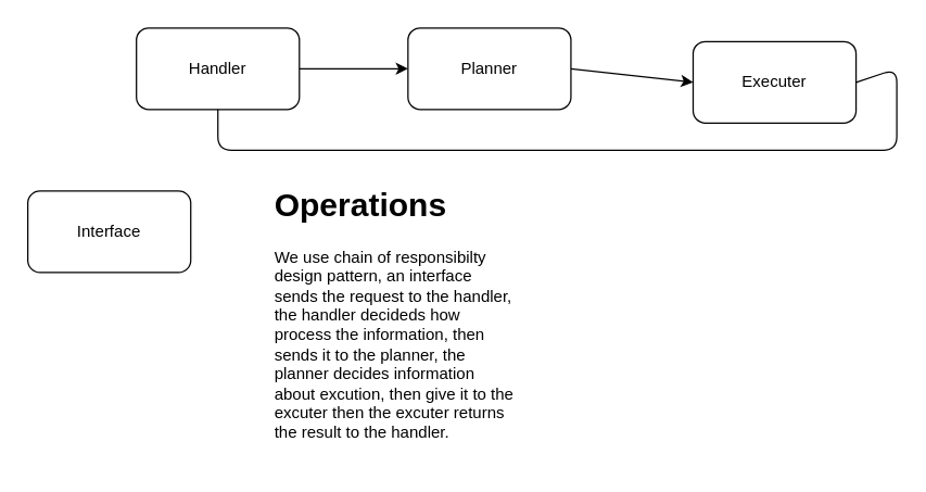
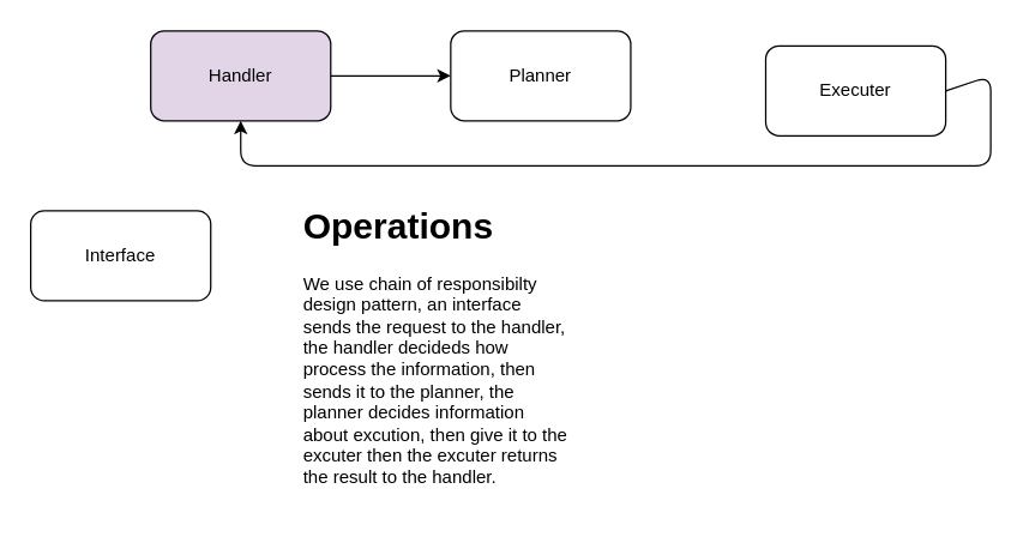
  <mxCell id="0" />
  <mxCell id="1" parent="0" />
- <mxCell id="2" value="Handler" style="rounded=1;whiteSpace=wrap;html=1;" vertex="1" parent="1"><mxGeometry x="100" y="20" width="120" height="60" as="geometry" /></mxCell>
+ <mxCell id="2" value="Handler" style="rounded=1;whiteSpace=wrap;html=1;fillColor=#e1d5e7;" vertex="1" parent="1"><mxGeometry x="100" y="20" width="120" height="60" as="geometry" /></mxCell>
  <mxCell id="3" value="" style="endArrow=classic;html=1;exitX=1;exitY=0.5;exitDx=0;exitDy=0;entryX=0;entryY=0.5;entryDx=0;entryDy=0;" edge="1" parent="1" source="2" target="4"><mxGeometry width="50" height="50" relative="1" as="geometry"><mxPoint x="260" y="60" as="sourcePoint" /><mxPoint x="310" y="10" as="targetPoint" /></mxGeometry></mxCell>
  <mxCell id="4" value="Planner" style="rounded=1;whiteSpace=wrap;html=1;" vertex="1" parent="1"><mxGeometry x="300" y="20" width="120" height="60" as="geometry" /></mxCell>
  <mxCell id="5" value="Executer" style="rounded=1;whiteSpace=wrap;html=1;" vertex="1" parent="1"><mxGeometry x="510" y="30" width="120" height="60" as="geometry" /></mxCell>
- <mxCell id="6" value="" style="endArrow=classic;html=1;exitX=1;exitY=0.5;exitDx=0;exitDy=0;entryX=0;entryY=0.5;entryDx=0;entryDy=0;" edge="1" parent="1" source="4" target="5"><mxGeometry width="50" height="50" relative="1" as="geometry"><mxPoint x="400" y="170" as="sourcePoint" /><mxPoint x="450" y="120" as="targetPoint" /></mxGeometry></mxCell>
- <mxCell id="7" value="" style="endArrow=none;html=1;exitX=1;exitY=0.5;exitDx=0;exitDy=0;entryX=0.5;entryY=1;entryDx=0;entryDy=0;" edge="1" parent="1" source="5" target="2"><mxGeometry width="50" height="50" relative="1" as="geometry"><mxPoint x="550" y="190" as="sourcePoint" /><mxPoint x="600" y="140" as="targetPoint" /><Array as="points"><mxPoint x="660" y="50" /><mxPoint x="660" y="110" /><mxPoint x="160" y="110" /></Array></mxGeometry></mxCell>
+ <mxCell id="7" value="" style="endArrow=classic;html=1;exitX=1;exitY=0.5;exitDx=0;exitDy=0;entryX=0.5;entryY=1;entryDx=0;entryDy=0;" edge="1" parent="1" source="5" target="2"><mxGeometry width="50" height="50" relative="1" as="geometry"><mxPoint x="550" y="190" as="sourcePoint" /><mxPoint x="600" y="140" as="targetPoint" /><Array as="points"><mxPoint x="660" y="50" /><mxPoint x="660" y="110" /><mxPoint x="160" y="110" /></Array></mxGeometry></mxCell>
  <mxCell id="8" value="Interface" style="rounded=1;whiteSpace=wrap;html=1;" vertex="1" parent="1"><mxGeometry x="20" y="140" width="120" height="60" as="geometry" /></mxCell>
  <mxCell id="9" value="&lt;h1 style=&quot;margin-top: 0px;&quot;&gt;Operations&lt;/h1&gt;&lt;div&gt;We use chain of responsibilty design pattern, an interface sends the request to the handler, the handler decideds how process the information, then sends it to the planner, the planner decides information about excution, then give it to the excuter then the excuter returns the result to the handler.&lt;/div&gt;" style="text;html=1;whiteSpace=wrap;overflow=hidden;rounded=0;" vertex="1" parent="1"><mxGeometry x="200" y="130" width="180" height="210" as="geometry" /></mxCell>
